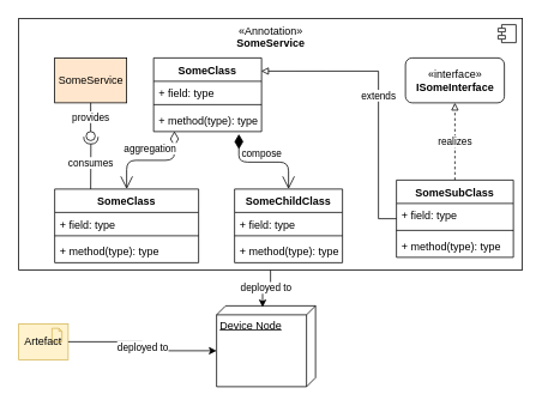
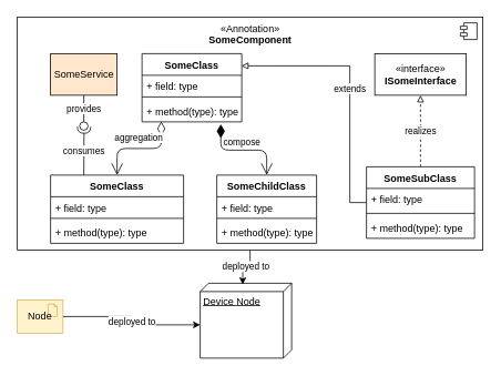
  <mxCell id="0" />
  <mxCell id="1" parent="0" />
  <mxCell id="2" value="Device Node" style="verticalAlign=top;align=left;spacingTop=8;spacingLeft=2;spacingRight=12;shape=cube;size=10;direction=south;fontStyle=4;html=1;" vertex="1" parent="1"><mxGeometry x="240" y="340" width="110" height="90" as="geometry" /></mxCell>
  <mxCell id="3" value="deployed to" style="edgeStyle=orthogonalEdgeStyle;rounded=0;orthogonalLoop=1;jettySize=auto;html=1;entryX=0.017;entryY=0.535;entryDx=0;entryDy=0;entryPerimeter=0;endArrow=classic;endFill=1;align=center;" edge="1" parent="1" source="4" target="2"><mxGeometry relative="1" as="geometry" /></mxCell>
- <mxCell id="4" value="«Annotation»&lt;br&gt;&lt;b&gt;SomeService&lt;/b&gt;" style="html=1;dropTarget=0;verticalAlign=top;container=1;collapsible=0;" vertex="1" parent="1"><mxGeometry x="20" y="20" width="560" height="280" as="geometry" /></mxCell>
+ <mxCell id="4" value="«Annotation»&lt;br&gt;&lt;b&gt;SomeComponent&lt;/b&gt;" style="html=1;dropTarget=0;verticalAlign=top;container=1;collapsible=0;" vertex="1" parent="1"><mxGeometry x="20" y="20" width="560" height="280" as="geometry" /></mxCell>
  <mxCell id="5" value="" style="shape=component;jettyWidth=8;jettyHeight=4;" vertex="1" parent="4"><mxGeometry x="1" width="20" height="20" relative="1" as="geometry"><mxPoint x="-27" y="7" as="offset" /></mxGeometry></mxCell>
- <mxCell id="6" value="«interface»&lt;br&gt;&lt;b&gt;ISomeInterface&lt;/b&gt;" style="html=1;recursiveResize=0;rounded=1;" vertex="1" parent="1"><mxGeometry x="450" y="64" width="110" height="50" as="geometry" /></mxCell>
+ <mxCell id="6" value="«interface»&lt;br&gt;&lt;b&gt;ISomeInterface&lt;/b&gt;" style="html=1;recursiveResize=0;" vertex="1" parent="1"><mxGeometry x="450" y="64" width="110" height="50" as="geometry" /></mxCell>
  <mxCell id="7" value="realizes" style="edgeStyle=orthogonalEdgeStyle;rounded=0;orthogonalLoop=1;jettySize=auto;html=1;entryX=0.5;entryY=1;entryDx=0;entryDy=0;endArrow=block;endFill=0;dashed=1;" edge="1" parent="1" source="17" target="6"><mxGeometry relative="1" as="geometry" /></mxCell>
  <mxCell id="8" value="extends" style="edgeStyle=orthogonalEdgeStyle;rounded=0;orthogonalLoop=1;jettySize=auto;html=1;entryX=0.996;entryY=0.179;entryDx=0;entryDy=0;entryPerimeter=0;endArrow=block;endFill=0;" edge="1" parent="1" source="17" target="21"><mxGeometry relative="1" as="geometry"><Array as="points"><mxPoint x="420" y="243" /><mxPoint x="420" y="79" /></Array></mxGeometry></mxCell>
  <mxCell id="9" value="compose" style="endArrow=open;html=1;endSize=12;startArrow=diamondThin;startSize=14;startFill=1;edgeStyle=orthogonalEdgeStyle;align=center;verticalAlign=bottom;exitX=0.79;exitY=1.106;exitDx=0;exitDy=0;exitPerimeter=0;entryX=0.5;entryY=0;entryDx=0;entryDy=0;" edge="1" parent="1" source="24" target="25"><mxGeometry x="-0.043" relative="1" as="geometry"><mxPoint x="270" y="180" as="sourcePoint" /><mxPoint x="430" y="180" as="targetPoint" /><Array as="points"><mxPoint x="265" y="180" /><mxPoint x="320" y="180" /></Array><mxPoint as="offset" /></mxGeometry></mxCell>
  <mxCell id="10" value="aggregation" style="endArrow=open;html=1;endSize=12;startArrow=diamondThin;startSize=14;startFill=0;edgeStyle=elbowEdgeStyle;align=center;verticalAlign=middle;exitX=0.193;exitY=0.985;exitDx=0;exitDy=0;exitPerimeter=0;entryX=0.5;entryY=0;entryDx=0;entryDy=0;elbow=vertical;" edge="1" parent="1" source="24" target="29"><mxGeometry x="0.021" y="-13" relative="1" as="geometry"><mxPoint x="330" y="350" as="sourcePoint" /><mxPoint x="490" y="350" as="targetPoint" /><mxPoint as="offset" /></mxGeometry></mxCell>
  <mxCell id="11" value="SomeService" style="html=1;fillColor=#ffe6cc;" vertex="1" parent="1"><mxGeometry x="60" y="64" width="80" height="50" as="geometry" /></mxCell>
  <mxCell id="12" value="provides" style="rounded=0;orthogonalLoop=1;jettySize=auto;html=1;endArrow=none;endFill=0;align=center;exitX=0.5;exitY=1;exitDx=0;exitDy=0;" edge="1" parent="1" source="11" target="14"><mxGeometry relative="1" as="geometry"><mxPoint x="135" y="135" as="sourcePoint" /></mxGeometry></mxCell>
  <mxCell id="13" value="consumes" style="rounded=0;orthogonalLoop=1;jettySize=auto;html=1;endArrow=halfCircle;endFill=0;endSize=6;strokeWidth=1;align=center;exitX=0.25;exitY=0;exitDx=0;exitDy=0;entryX=0.529;entryY=0.581;entryDx=0;entryDy=0;entryPerimeter=0;" edge="1" parent="1" source="29" target="14"><mxGeometry relative="1" as="geometry"><mxPoint x="99" y="222" as="sourcePoint" /></mxGeometry></mxCell>
  <mxCell id="14" value="" style="ellipse;whiteSpace=wrap;html=1;fontFamily=Helvetica;fontSize=12;fontColor=#000000;align=center;strokeColor=#000000;fillColor=#ffffff;points=[];aspect=fixed;resizable=0;" vertex="1" parent="1"><mxGeometry x="95" y="146" width="10" height="10" as="geometry" /></mxCell>
- <mxCell id="15" value="Artefact" style="html=1;outlineConnect=0;whiteSpace=wrap;fillColor=#fff2cc;shape=mxgraph.archimate.application;appType=artifact;strokeColor=#d6b656;" vertex="1" parent="1"><mxGeometry x="20" y="360" width="55" height="40" as="geometry" /></mxCell>
+ <mxCell id="15" value="Node" style="html=1;outlineConnect=0;whiteSpace=wrap;fillColor=#fff2cc;shape=mxgraph.archimate.application;appType=artifact;strokeColor=#d6b656;" vertex="1" parent="1"><mxGeometry x="20" y="360" width="55" height="40" as="geometry" /></mxCell>
  <mxCell id="16" value="deployed to" style="edgeStyle=orthogonalEdgeStyle;rounded=0;orthogonalLoop=1;jettySize=auto;html=1;entryX=0;entryY=0;entryDx=50;entryDy=110;entryPerimeter=0;endArrow=classic;endFill=1;align=center;exitX=1;exitY=0.5;exitDx=0;exitDy=0;exitPerimeter=0;" edge="1" parent="1" source="15" target="2"><mxGeometry relative="1" as="geometry"><mxPoint x="330" y="290" as="sourcePoint" /><mxPoint x="50" y="320" as="targetPoint" /></mxGeometry></mxCell>
  <mxCell id="17" value="SomeSubClass" style="swimlane;fontStyle=1;align=center;verticalAlign=top;childLayout=stackLayout;horizontal=1;startSize=26;horizontalStack=0;resizeParent=1;resizeParentMax=0;resizeLast=0;collapsible=0;marginBottom=0;" vertex="1" parent="1"><mxGeometry x="440" y="200" width="130" height="86" as="geometry" /></mxCell>
  <mxCell id="18" value="+ field: type" style="text;strokeColor=none;fillColor=none;align=left;verticalAlign=top;spacingLeft=4;spacingRight=4;overflow=hidden;rotatable=0;points=[[0,0.5],[1,0.5]];portConstraint=eastwest;" vertex="1" parent="17"><mxGeometry y="26" width="130" height="26" as="geometry" /></mxCell>
  <mxCell id="19" value="" style="line;strokeWidth=1;fillColor=none;align=left;verticalAlign=middle;spacingTop=-1;spacingLeft=3;spacingRight=3;rotatable=0;labelPosition=right;points=[];portConstraint=eastwest;" vertex="1" parent="17"><mxGeometry y="52" width="130" height="8" as="geometry" /></mxCell>
  <mxCell id="20" value="+ method(type): type" style="text;strokeColor=none;fillColor=none;align=left;verticalAlign=top;spacingLeft=4;spacingRight=4;overflow=hidden;rotatable=0;points=[[0,0.5],[1,0.5]];portConstraint=eastwest;" vertex="1" parent="17"><mxGeometry y="60" width="130" height="26" as="geometry" /></mxCell>
  <mxCell id="21" value="SomeClass" style="swimlane;fontStyle=1;align=center;verticalAlign=top;childLayout=stackLayout;horizontal=1;startSize=26;horizontalStack=0;resizeParent=1;resizeParentMax=0;resizeLast=0;collapsible=0;marginBottom=0;" vertex="1" parent="1"><mxGeometry x="170" y="64" width="120" height="82" as="geometry" /></mxCell>
  <mxCell id="22" value="+ field: type" style="text;strokeColor=none;fillColor=none;align=left;verticalAlign=top;spacingLeft=4;spacingRight=4;overflow=hidden;rotatable=0;points=[[0,0.5],[1,0.5]];portConstraint=eastwest;" vertex="1" parent="21"><mxGeometry y="26" width="120" height="22" as="geometry" /></mxCell>
  <mxCell id="23" value="" style="line;strokeWidth=1;fillColor=none;align=left;verticalAlign=middle;spacingTop=-1;spacingLeft=3;spacingRight=3;rotatable=0;labelPosition=right;points=[];portConstraint=eastwest;" vertex="1" parent="21"><mxGeometry y="48" width="120" height="8" as="geometry" /></mxCell>
  <mxCell id="24" value="+ method(type): type" style="text;strokeColor=none;fillColor=none;align=left;verticalAlign=top;spacingLeft=4;spacingRight=4;overflow=hidden;rotatable=0;points=[[0,0.5],[1,0.5]];portConstraint=eastwest;" vertex="1" parent="21"><mxGeometry y="56" width="120" height="26" as="geometry" /></mxCell>
  <mxCell id="25" value="SomeChildClass" style="swimlane;fontStyle=1;align=center;verticalAlign=top;childLayout=stackLayout;horizontal=1;startSize=26;horizontalStack=0;resizeParent=1;resizeParentMax=0;resizeLast=0;collapsible=0;marginBottom=0;" vertex="1" parent="1"><mxGeometry x="260" y="210" width="120" height="82" as="geometry" /></mxCell>
  <mxCell id="26" value="+ field: type" style="text;strokeColor=none;fillColor=none;align=left;verticalAlign=top;spacingLeft=4;spacingRight=4;overflow=hidden;rotatable=0;points=[[0,0.5],[1,0.5]];portConstraint=eastwest;" vertex="1" parent="25"><mxGeometry y="26" width="120" height="22" as="geometry" /></mxCell>
  <mxCell id="27" value="" style="line;strokeWidth=1;fillColor=none;align=left;verticalAlign=middle;spacingTop=-1;spacingLeft=3;spacingRight=3;rotatable=0;labelPosition=right;points=[];portConstraint=eastwest;" vertex="1" parent="25"><mxGeometry y="48" width="120" height="8" as="geometry" /></mxCell>
  <mxCell id="28" value="+ method(type): type" style="text;strokeColor=none;fillColor=none;align=left;verticalAlign=top;spacingLeft=4;spacingRight=4;overflow=hidden;rotatable=0;points=[[0,0.5],[1,0.5]];portConstraint=eastwest;" vertex="1" parent="25"><mxGeometry y="56" width="120" height="26" as="geometry" /></mxCell>
  <mxCell id="29" value="SomeClass" style="swimlane;fontStyle=1;align=center;verticalAlign=top;childLayout=stackLayout;horizontal=1;startSize=26;horizontalStack=0;resizeParent=1;resizeParentMax=0;resizeLast=0;collapsible=0;marginBottom=0;" vertex="1" parent="1"><mxGeometry x="60" y="210" width="160" height="82" as="geometry" /></mxCell>
  <mxCell id="30" value="+ field: type" style="text;strokeColor=none;fillColor=none;align=left;verticalAlign=top;spacingLeft=4;spacingRight=4;overflow=hidden;rotatable=0;points=[[0,0.5],[1,0.5]];portConstraint=eastwest;" vertex="1" parent="29"><mxGeometry y="26" width="160" height="22" as="geometry" /></mxCell>
  <mxCell id="31" value="" style="line;strokeWidth=1;fillColor=none;align=left;verticalAlign=middle;spacingTop=-1;spacingLeft=3;spacingRight=3;rotatable=0;labelPosition=right;points=[];portConstraint=eastwest;" vertex="1" parent="29"><mxGeometry y="48" width="160" height="8" as="geometry" /></mxCell>
  <mxCell id="32" value="+ method(type): type" style="text;strokeColor=none;fillColor=none;align=left;verticalAlign=top;spacingLeft=4;spacingRight=4;overflow=hidden;rotatable=0;points=[[0,0.5],[1,0.5]];portConstraint=eastwest;" vertex="1" parent="29"><mxGeometry y="56" width="160" height="26" as="geometry" /></mxCell>
